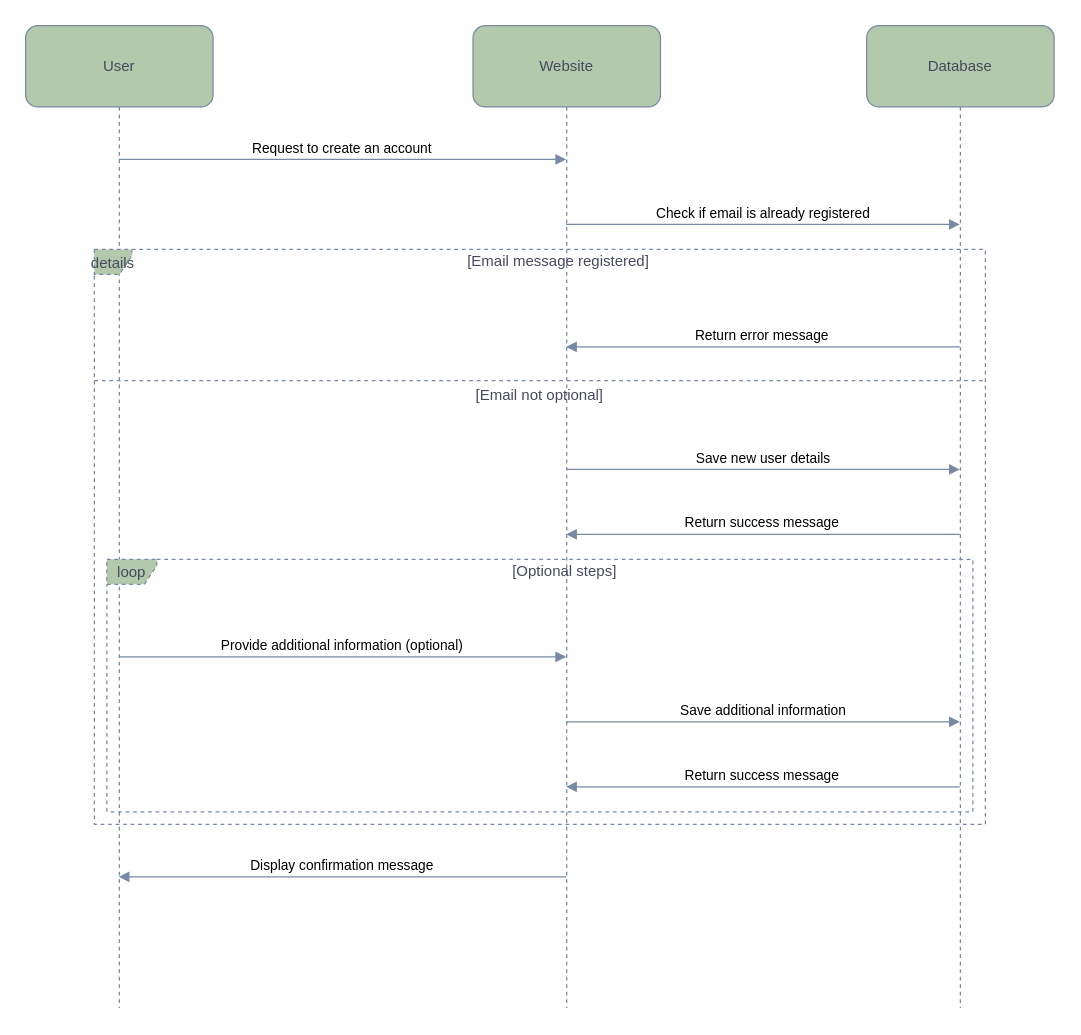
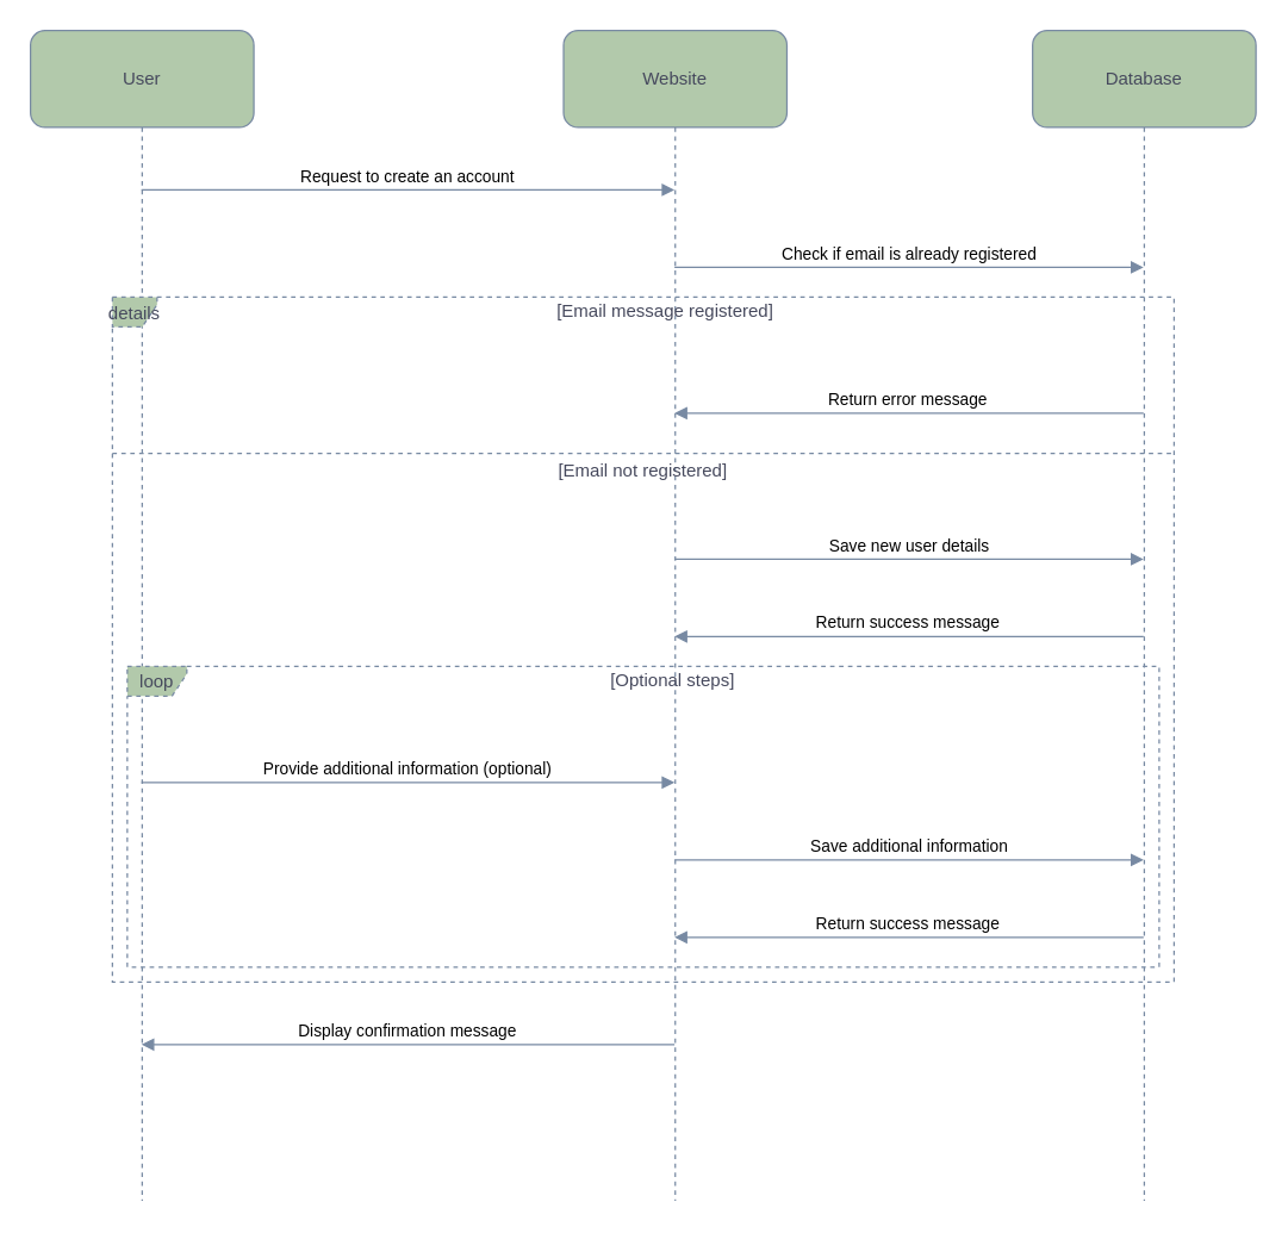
  <mxCell id="0" />
  <mxCell id="1" parent="0" />
  <mxCell id="2" value="User" style="shape=umlLifeline;perimeter=lifelinePerimeter;whiteSpace=wrap;container=1;dropTarget=0;collapsible=0;recursiveResize=0;outlineConnect=0;portConstraint=eastwest;newEdgeStyle={&quot;edgeStyle&quot;:&quot;elbowEdgeStyle&quot;,&quot;elbow&quot;:&quot;vertical&quot;,&quot;curved&quot;:0,&quot;rounded&quot;:0};size=65;rounded=1;labelBackgroundColor=none;fillColor=#B2C9AB;strokeColor=#788AA3;fontColor=#46495D;" parent="1" vertex="1"><mxGeometry width="150" height="786" as="geometry" x="20" y="20" /></mxCell>
  <mxCell id="3" value="Website" style="shape=umlLifeline;perimeter=lifelinePerimeter;whiteSpace=wrap;container=1;dropTarget=0;collapsible=0;recursiveResize=0;outlineConnect=0;portConstraint=eastwest;newEdgeStyle={&quot;edgeStyle&quot;:&quot;elbowEdgeStyle&quot;,&quot;elbow&quot;:&quot;vertical&quot;,&quot;curved&quot;:0,&quot;rounded&quot;:0};size=65;rounded=1;labelBackgroundColor=none;fillColor=#B2C9AB;strokeColor=#788AA3;fontColor=#46495D;" parent="1" vertex="1"><mxGeometry x="378" width="150" height="786" as="geometry" y="20" /></mxCell>
  <mxCell id="4" value="Database" style="shape=umlLifeline;perimeter=lifelinePerimeter;whiteSpace=wrap;container=1;dropTarget=0;collapsible=0;recursiveResize=0;outlineConnect=0;portConstraint=eastwest;newEdgeStyle={&quot;edgeStyle&quot;:&quot;elbowEdgeStyle&quot;,&quot;elbow&quot;:&quot;vertical&quot;,&quot;curved&quot;:0,&quot;rounded&quot;:0};size=65;rounded=1;labelBackgroundColor=none;fillColor=#B2C9AB;strokeColor=#788AA3;fontColor=#46495D;" parent="1" vertex="1"><mxGeometry x="693" width="150" height="786" as="geometry" y="20" /></mxCell>
  <mxCell id="5" value="loop" style="shape=umlFrame;dashed=1;pointerEvents=0;dropTarget=0;strokeColor=#788AA3;height=20;width=40;rounded=1;labelBackgroundColor=none;fillColor=#B2C9AB;fontColor=#46495D;" parent="1" vertex="1"><mxGeometry x="85" y="447" width="693" height="202" as="geometry" /></mxCell>
  <mxCell id="6" value="[Optional steps]" style="text;strokeColor=none;fillColor=none;align=center;verticalAlign=middle;whiteSpace=wrap;rounded=1;labelBackgroundColor=none;fontColor=#46495D;" parent="5" vertex="1"><mxGeometry x="40" width="653" height="20" as="geometry" /></mxCell>
  <mxCell id="7" value="details" style="shape=umlFrame;dashed=1;pointerEvents=0;dropTarget=0;strokeColor=#788AA3;height=20;width=30;rounded=1;labelBackgroundColor=none;fillColor=#B2C9AB;fontColor=#46495D;" parent="1" vertex="1"><mxGeometry x="75" y="199" width="713" height="460" as="geometry" /></mxCell>
  <mxCell id="8" value="[Email message registered]" style="text;strokeColor=none;fillColor=none;align=center;verticalAlign=middle;whiteSpace=wrap;rounded=1;labelBackgroundColor=none;fontColor=#46495D;" parent="7" vertex="1"><mxGeometry x="30" width="683" height="20" as="geometry" /></mxCell>
- <mxCell id="9" value="[Email not optional]" style="shape=line;dashed=1;whiteSpace=wrap;verticalAlign=top;labelPosition=center;verticalLabelPosition=middle;align=center;strokeColor=#788AA3;rounded=1;labelBackgroundColor=none;fillColor=#B2C9AB;fontColor=#46495D;" parent="7" vertex="1"><mxGeometry y="103" width="713" height="4" as="geometry" /></mxCell>
+ <mxCell id="9" value="[Email not registered]" style="shape=line;dashed=1;whiteSpace=wrap;verticalAlign=top;labelPosition=center;verticalLabelPosition=middle;align=center;strokeColor=#788AA3;rounded=1;labelBackgroundColor=none;fillColor=#B2C9AB;fontColor=#46495D;" parent="7" vertex="1"><mxGeometry y="103" width="713" height="4" as="geometry" /></mxCell>
  <mxCell id="10" value="Request to create an account" style="verticalAlign=bottom;endArrow=block;edgeStyle=elbowEdgeStyle;elbow=vertical;curved=0;rounded=1;labelBackgroundColor=none;strokeColor=#788AA3;fontColor=default;" parent="1" source="2" target="3" edge="1"><mxGeometry relative="1" as="geometry"><Array as="points"><mxPoint x="284" y="127" /></Array></mxGeometry></mxCell>
  <mxCell id="11" value="Check if email is already registered" style="verticalAlign=bottom;endArrow=block;edgeStyle=elbowEdgeStyle;elbow=vertical;curved=0;rounded=1;labelBackgroundColor=none;strokeColor=#788AA3;fontColor=default;" parent="1" source="3" target="4" edge="1"><mxGeometry relative="1" as="geometry"><Array as="points"><mxPoint x="621" y="179" /></Array></mxGeometry></mxCell>
  <mxCell id="12" value="Return error message" style="verticalAlign=bottom;endArrow=block;edgeStyle=elbowEdgeStyle;elbow=vertical;curved=0;rounded=1;labelBackgroundColor=none;strokeColor=#788AA3;fontColor=default;" parent="1" source="4" target="3" edge="1"><mxGeometry relative="1" as="geometry"><Array as="points"><mxPoint x="621" y="277" /></Array></mxGeometry></mxCell>
  <mxCell id="13" value="Save new user details" style="verticalAlign=bottom;endArrow=block;edgeStyle=elbowEdgeStyle;elbow=vertical;curved=0;rounded=1;labelBackgroundColor=none;strokeColor=#788AA3;fontColor=default;" parent="1" source="3" target="4" edge="1"><mxGeometry relative="1" as="geometry"><Array as="points"><mxPoint x="621" y="375" /></Array></mxGeometry></mxCell>
  <mxCell id="14" value="Return success message" style="verticalAlign=bottom;endArrow=block;edgeStyle=elbowEdgeStyle;elbow=vertical;curved=0;rounded=1;labelBackgroundColor=none;strokeColor=#788AA3;fontColor=default;" parent="1" source="4" target="3" edge="1"><mxGeometry relative="1" as="geometry"><Array as="points"><mxPoint x="621" y="427" /></Array></mxGeometry></mxCell>
  <mxCell id="15" value="Provide additional information (optional)" style="verticalAlign=bottom;endArrow=block;edgeStyle=elbowEdgeStyle;elbow=vertical;curved=0;rounded=1;labelBackgroundColor=none;strokeColor=#788AA3;fontColor=default;" parent="1" source="2" target="3" edge="1"><mxGeometry relative="1" as="geometry"><Array as="points"><mxPoint x="284" y="525" /></Array></mxGeometry></mxCell>
  <mxCell id="16" value="Save additional information" style="verticalAlign=bottom;endArrow=block;edgeStyle=elbowEdgeStyle;elbow=vertical;curved=0;rounded=1;labelBackgroundColor=none;strokeColor=#788AA3;fontColor=default;" parent="1" source="3" target="4" edge="1"><mxGeometry relative="1" as="geometry"><Array as="points"><mxPoint x="621" y="577" /></Array></mxGeometry></mxCell>
  <mxCell id="17" value="Return success message" style="verticalAlign=bottom;endArrow=block;edgeStyle=elbowEdgeStyle;elbow=vertical;curved=0;rounded=1;labelBackgroundColor=none;strokeColor=#788AA3;fontColor=default;" parent="1" source="4" target="3" edge="1"><mxGeometry relative="1" as="geometry"><Array as="points"><mxPoint x="621" y="629" /></Array></mxGeometry></mxCell>
  <mxCell id="18" value="Display confirmation message" style="verticalAlign=bottom;endArrow=block;edgeStyle=elbowEdgeStyle;elbow=vertical;curved=0;rounded=1;labelBackgroundColor=none;strokeColor=#788AA3;fontColor=default;" parent="1" source="3" target="2" edge="1"><mxGeometry relative="1" as="geometry"><Array as="points"><mxPoint x="284" y="701" /></Array></mxGeometry></mxCell>
